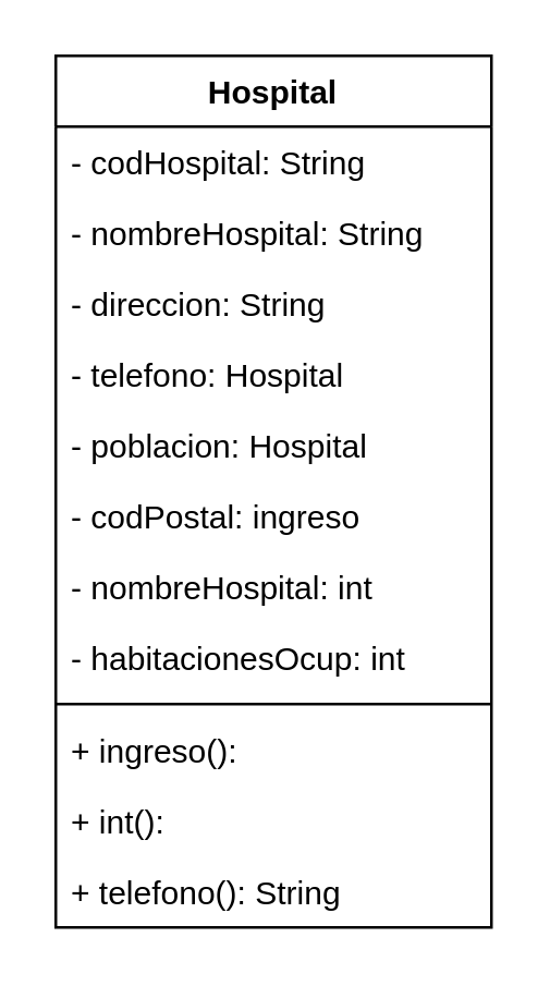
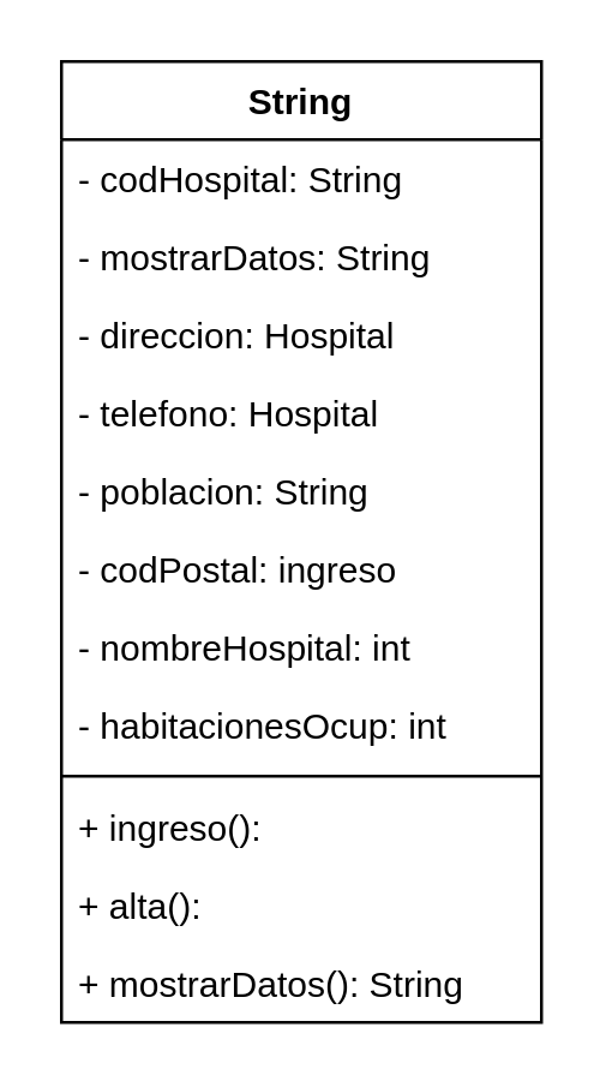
  <mxCell id="0" />
  <mxCell id="1" parent="0" />
- <mxCell id="2" value="Hospital" style="swimlane;fontStyle=1;align=center;verticalAlign=top;childLayout=stackLayout;horizontal=1;startSize=26;horizontalStack=0;resizeParent=1;resizeParentMax=0;resizeLast=0;collapsible=1;marginBottom=0;whiteSpace=wrap;html=1;" vertex="1" parent="1"><mxGeometry x="20" y="20" width="160" height="320" as="geometry" /></mxCell>
+ <mxCell id="2" value="String" style="swimlane;fontStyle=1;align=center;verticalAlign=top;childLayout=stackLayout;horizontal=1;startSize=26;horizontalStack=0;resizeParent=1;resizeParentMax=0;resizeLast=0;collapsible=1;marginBottom=0;whiteSpace=wrap;html=1;" vertex="1" parent="1"><mxGeometry x="20" y="20" width="160" height="320" as="geometry" /></mxCell>
  <mxCell id="3" value="- codHospital: String" style="text;strokeColor=none;fillColor=none;align=left;verticalAlign=top;spacingLeft=4;spacingRight=4;overflow=hidden;rotatable=0;points=[[0,0.5],[1,0.5]];portConstraint=eastwest;whiteSpace=wrap;html=1;" vertex="1" parent="2"><mxGeometry y="26" width="160" height="26" as="geometry" /></mxCell>
- <mxCell id="4" value="- nombreHospital: String" style="text;strokeColor=none;fillColor=none;align=left;verticalAlign=top;spacingLeft=4;spacingRight=4;overflow=hidden;rotatable=0;points=[[0,0.5],[1,0.5]];portConstraint=eastwest;whiteSpace=wrap;html=1;" vertex="1" parent="2"><mxGeometry y="52" width="160" height="26" as="geometry" /></mxCell>
- <mxCell id="5" value="- direccion: String" style="text;strokeColor=none;fillColor=none;align=left;verticalAlign=top;spacingLeft=4;spacingRight=4;overflow=hidden;rotatable=0;points=[[0,0.5],[1,0.5]];portConstraint=eastwest;whiteSpace=wrap;html=1;" vertex="1" parent="2"><mxGeometry y="78" width="160" height="26" as="geometry" /></mxCell>
+ <mxCell id="4" value="- mostrarDatos: String" style="text;strokeColor=none;fillColor=none;align=left;verticalAlign=top;spacingLeft=4;spacingRight=4;overflow=hidden;rotatable=0;points=[[0,0.5],[1,0.5]];portConstraint=eastwest;whiteSpace=wrap;html=1;" vertex="1" parent="2"><mxGeometry y="52" width="160" height="26" as="geometry" /></mxCell>
+ <mxCell id="5" value="- direccion: Hospital" style="text;strokeColor=none;fillColor=none;align=left;verticalAlign=top;spacingLeft=4;spacingRight=4;overflow=hidden;rotatable=0;points=[[0,0.5],[1,0.5]];portConstraint=eastwest;whiteSpace=wrap;html=1;" vertex="1" parent="2"><mxGeometry y="78" width="160" height="26" as="geometry" /></mxCell>
  <mxCell id="6" value="- telefono: Hospital" style="text;strokeColor=none;fillColor=none;align=left;verticalAlign=top;spacingLeft=4;spacingRight=4;overflow=hidden;rotatable=0;points=[[0,0.5],[1,0.5]];portConstraint=eastwest;whiteSpace=wrap;html=1;" vertex="1" parent="2"><mxGeometry y="104" width="160" height="26" as="geometry" /></mxCell>
- <mxCell id="7" value="- poblacion: Hospital" style="text;strokeColor=none;fillColor=none;align=left;verticalAlign=top;spacingLeft=4;spacingRight=4;overflow=hidden;rotatable=0;points=[[0,0.5],[1,0.5]];portConstraint=eastwest;whiteSpace=wrap;html=1;" vertex="1" parent="2"><mxGeometry y="130" width="160" height="26" as="geometry" /></mxCell>
+ <mxCell id="7" value="- poblacion: String" style="text;strokeColor=none;fillColor=none;align=left;verticalAlign=top;spacingLeft=4;spacingRight=4;overflow=hidden;rotatable=0;points=[[0,0.5],[1,0.5]];portConstraint=eastwest;whiteSpace=wrap;html=1;" vertex="1" parent="2"><mxGeometry y="130" width="160" height="26" as="geometry" /></mxCell>
  <mxCell id="8" value="- codPostal: ingreso" style="text;strokeColor=none;fillColor=none;align=left;verticalAlign=top;spacingLeft=4;spacingRight=4;overflow=hidden;rotatable=0;points=[[0,0.5],[1,0.5]];portConstraint=eastwest;whiteSpace=wrap;html=1;" vertex="1" parent="2"><mxGeometry y="156" width="160" height="26" as="geometry" /></mxCell>
  <mxCell id="9" value="- nombreHospital: int" style="text;strokeColor=none;fillColor=none;align=left;verticalAlign=top;spacingLeft=4;spacingRight=4;overflow=hidden;rotatable=0;points=[[0,0.5],[1,0.5]];portConstraint=eastwest;whiteSpace=wrap;html=1;" vertex="1" parent="2"><mxGeometry y="182" width="160" height="26" as="geometry" /></mxCell>
  <mxCell id="10" value="- habitacionesOcup: int" style="text;strokeColor=none;fillColor=none;align=left;verticalAlign=top;spacingLeft=4;spacingRight=4;overflow=hidden;rotatable=0;points=[[0,0.5],[1,0.5]];portConstraint=eastwest;whiteSpace=wrap;html=1;" vertex="1" parent="2"><mxGeometry y="208" width="160" height="26" as="geometry" /></mxCell>
  <mxCell id="11" value="" style="line;strokeWidth=1;fillColor=none;align=left;verticalAlign=middle;spacingTop=-1;spacingLeft=3;spacingRight=3;rotatable=0;labelPosition=right;points=[];portConstraint=eastwest;strokeColor=inherit;" vertex="1" parent="2"><mxGeometry y="234" width="160" height="8" as="geometry" /></mxCell>
  <mxCell id="12" value="+ ingreso():" style="text;strokeColor=none;fillColor=none;align=left;verticalAlign=top;spacingLeft=4;spacingRight=4;overflow=hidden;rotatable=0;points=[[0,0.5],[1,0.5]];portConstraint=eastwest;whiteSpace=wrap;html=1;" vertex="1" parent="2"><mxGeometry y="242" width="160" height="26" as="geometry" /></mxCell>
- <mxCell id="13" value="+ int():" style="text;strokeColor=none;fillColor=none;align=left;verticalAlign=top;spacingLeft=4;spacingRight=4;overflow=hidden;rotatable=0;points=[[0,0.5],[1,0.5]];portConstraint=eastwest;whiteSpace=wrap;html=1;" vertex="1" parent="2"><mxGeometry y="268" width="160" height="26" as="geometry" /></mxCell>
- <mxCell id="14" value="+ telefono(): String" style="text;strokeColor=none;fillColor=none;align=left;verticalAlign=top;spacingLeft=4;spacingRight=4;overflow=hidden;rotatable=0;points=[[0,0.5],[1,0.5]];portConstraint=eastwest;whiteSpace=wrap;html=1;" vertex="1" parent="2"><mxGeometry y="294" width="160" height="26" as="geometry" /></mxCell>
+ <mxCell id="13" value="+ alta():" style="text;strokeColor=none;fillColor=none;align=left;verticalAlign=top;spacingLeft=4;spacingRight=4;overflow=hidden;rotatable=0;points=[[0,0.5],[1,0.5]];portConstraint=eastwest;whiteSpace=wrap;html=1;" vertex="1" parent="2"><mxGeometry y="268" width="160" height="26" as="geometry" /></mxCell>
+ <mxCell id="14" value="+ mostrarDatos(): String" style="text;strokeColor=none;fillColor=none;align=left;verticalAlign=top;spacingLeft=4;spacingRight=4;overflow=hidden;rotatable=0;points=[[0,0.5],[1,0.5]];portConstraint=eastwest;whiteSpace=wrap;html=1;" vertex="1" parent="2"><mxGeometry y="294" width="160" height="26" as="geometry" /></mxCell>
